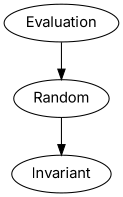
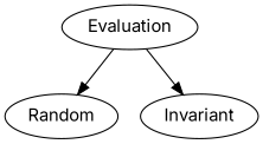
  digraph {
    fontname=Inter
    node [fontname=Inter]
    edge [fontname=Inter]
    n1 [label=Random]
    Evaluation
    n3 [label=Invariant]
    Evaluation -> n1
-   n1 -> n3
+   Evaluation -> n3
  }
